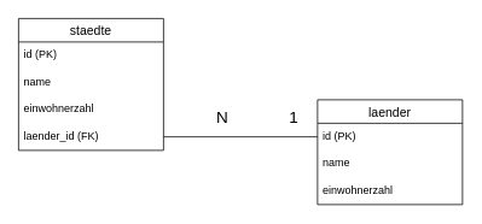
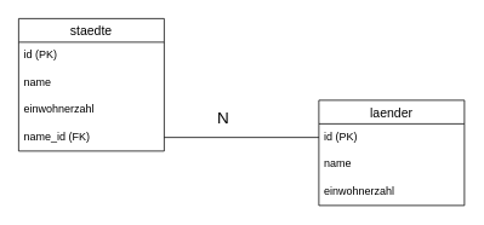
  <mxCell id="0" />
  <mxCell id="1" parent="0" />
  <mxCell id="2" value="staedte" style="swimlane;fontStyle=0;childLayout=stackLayout;horizontal=1;startSize=26;horizontalStack=0;resizeParent=1;resizeParentMax=0;resizeLast=0;collapsible=1;marginBottom=0;align=center;fontSize=14;" vertex="1" parent="1"><mxGeometry x="20" y="20" width="160" height="146" as="geometry" /></mxCell>
  <mxCell id="3" value="id (PK)" style="text;strokeColor=none;fillColor=none;spacingLeft=4;spacingRight=4;overflow=hidden;rotatable=0;points=[[0,0.5],[1,0.5]];portConstraint=eastwest;fontSize=12;" vertex="1" parent="2"><mxGeometry y="26" width="160" height="30" as="geometry" /></mxCell>
  <mxCell id="4" value="name" style="text;strokeColor=none;fillColor=none;spacingLeft=4;spacingRight=4;overflow=hidden;rotatable=0;points=[[0,0.5],[1,0.5]];portConstraint=eastwest;fontSize=12;" vertex="1" parent="2"><mxGeometry y="56" width="160" height="30" as="geometry" /></mxCell>
  <mxCell id="5" value="einwohnerzahl" style="text;strokeColor=none;fillColor=none;spacingLeft=4;spacingRight=4;overflow=hidden;rotatable=0;points=[[0,0.5],[1,0.5]];portConstraint=eastwest;fontSize=12;" vertex="1" parent="2"><mxGeometry y="86" width="160" height="30" as="geometry" /></mxCell>
- <mxCell id="6" value="laender_id (FK)" style="text;strokeColor=none;fillColor=none;spacingLeft=4;spacingRight=4;overflow=hidden;rotatable=0;points=[[0,0.5],[1,0.5]];portConstraint=eastwest;fontSize=12;" vertex="1" parent="2"><mxGeometry y="116" width="160" height="30" as="geometry" /></mxCell>
+ <mxCell id="6" value="name_id (FK)" style="text;strokeColor=none;fillColor=none;spacingLeft=4;spacingRight=4;overflow=hidden;rotatable=0;points=[[0,0.5],[1,0.5]];portConstraint=eastwest;fontSize=12;" vertex="1" parent="2"><mxGeometry y="116" width="160" height="30" as="geometry" /></mxCell>
  <mxCell id="7" value="laender" style="swimlane;fontStyle=0;childLayout=stackLayout;horizontal=1;startSize=26;horizontalStack=0;resizeParent=1;resizeParentMax=0;resizeLast=0;collapsible=1;marginBottom=0;align=center;fontSize=14;" vertex="1" parent="1"><mxGeometry x="350" y="110" width="160" height="116" as="geometry" /></mxCell>
  <mxCell id="8" value="id (PK)" style="text;strokeColor=none;fillColor=none;spacingLeft=4;spacingRight=4;overflow=hidden;rotatable=0;points=[[0,0.5],[1,0.5]];portConstraint=eastwest;fontSize=12;" vertex="1" parent="7"><mxGeometry y="26" width="160" height="30" as="geometry" /></mxCell>
  <mxCell id="9" value="name" style="text;strokeColor=none;fillColor=none;spacingLeft=4;spacingRight=4;overflow=hidden;rotatable=0;points=[[0,0.5],[1,0.5]];portConstraint=eastwest;fontSize=12;" vertex="1" parent="7"><mxGeometry y="56" width="160" height="30" as="geometry" /></mxCell>
  <mxCell id="10" value="einwohnerzahl" style="text;strokeColor=none;fillColor=none;spacingLeft=4;spacingRight=4;overflow=hidden;rotatable=0;points=[[0,0.5],[1,0.5]];portConstraint=eastwest;fontSize=12;" vertex="1" parent="7"><mxGeometry y="86" width="160" height="30" as="geometry" /></mxCell>
  <mxCell id="11" value="" style="endArrow=none;html=1;rounded=0;exitX=1;exitY=0.5;exitDx=0;exitDy=0;entryX=0;entryY=0.5;entryDx=0;entryDy=0;" edge="1" parent="1" source="6" target="8"><mxGeometry relative="1" as="geometry"><mxPoint x="220" y="250" as="sourcePoint" /><mxPoint x="380" y="250" as="targetPoint" /></mxGeometry></mxCell>
- <mxCell id="12" value="&lt;font style=&quot;font-size: 18px&quot;&gt;1&lt;/font&gt;" style="text;html=1;strokeColor=none;fillColor=none;align=center;verticalAlign=middle;whiteSpace=wrap;rounded=0;" vertex="1" parent="1"><mxGeometry x="304" y="120" width="40" height="20" as="geometry" /></mxCell>
  <mxCell id="13" value="&lt;span style=&quot;font-size: 18px&quot;&gt;N&lt;/span&gt;" style="text;html=1;strokeColor=none;fillColor=none;align=center;verticalAlign=middle;whiteSpace=wrap;rounded=0;" vertex="1" parent="1"><mxGeometry x="225" y="120" width="40" height="20" as="geometry" /></mxCell>
